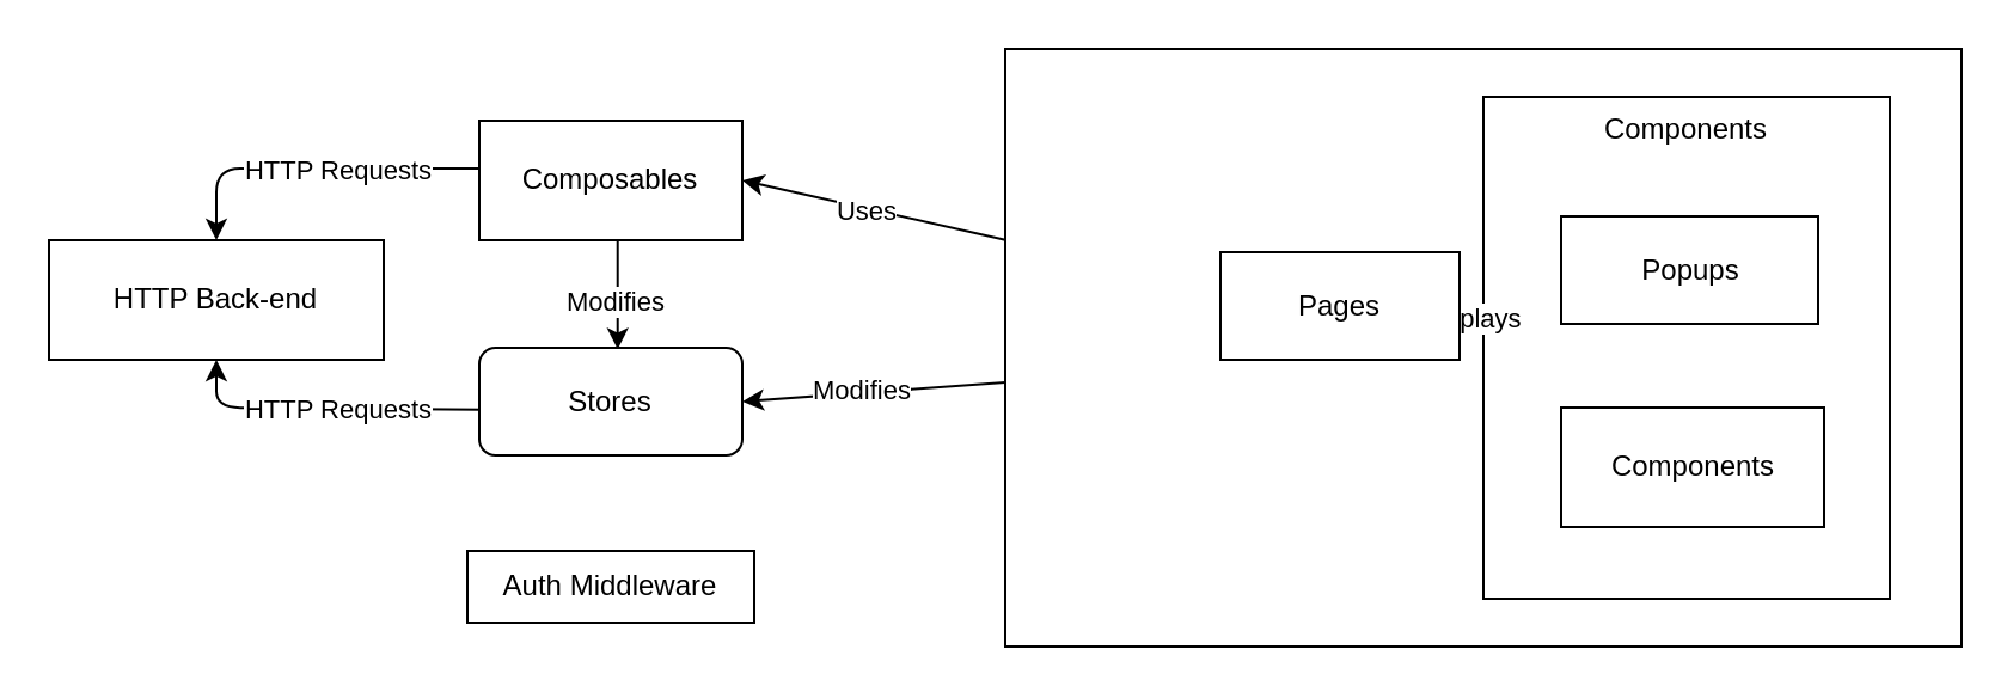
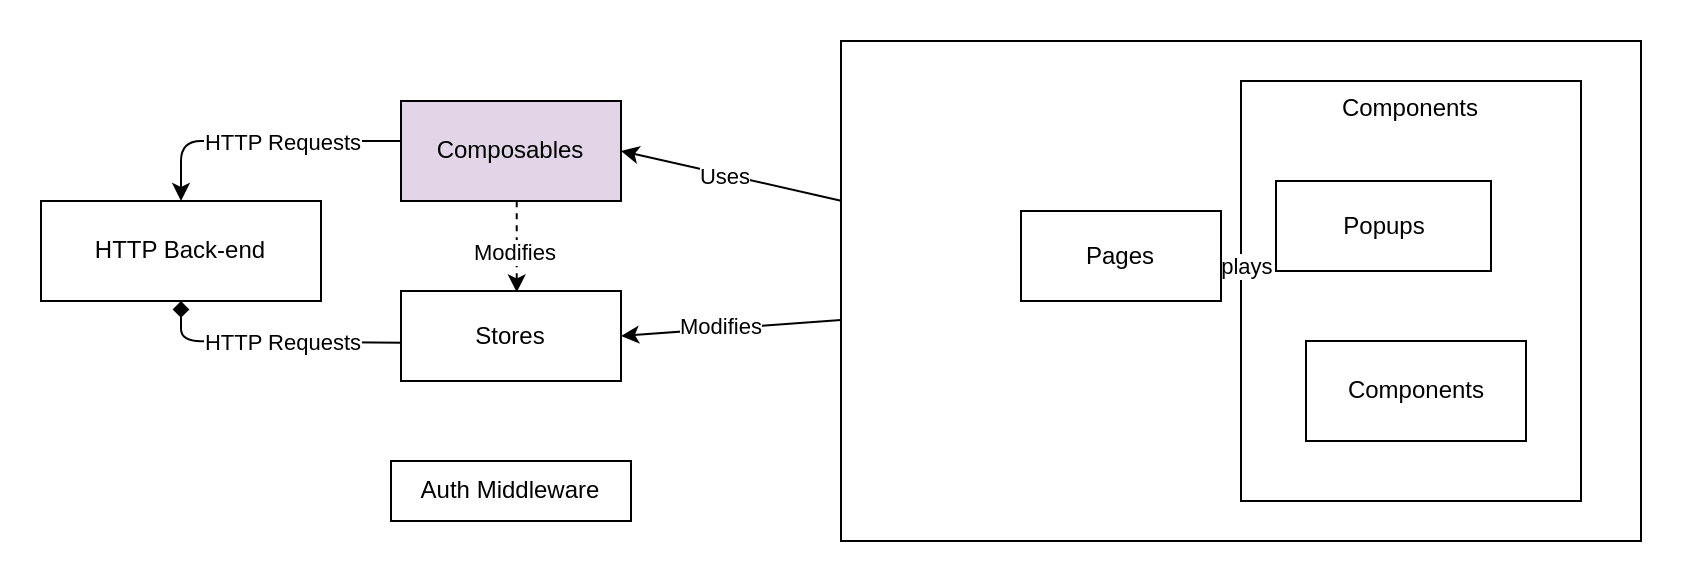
  <mxCell id="0" />
  <mxCell id="1" parent="0" />
  <mxCell id="2" style="edgeStyle=none;html=1;entryX=1;entryY=0.5;entryDx=0;entryDy=0;" parent="1" source="4" target="8" edge="1"><mxGeometry relative="1" as="geometry" /></mxCell>
  <mxCell id="3" value="Uses" style="edgeLabel;html=1;align=center;verticalAlign=middle;resizable=0;points=[];" parent="2" vertex="1" connectable="0"><mxGeometry x="-0.386" y="4" relative="1" as="geometry"><mxPoint x="-23" y="-9" as="offset" /></mxGeometry></mxCell>
  <mxCell id="4" value="" style="whiteSpace=wrap;html=1;verticalAlign=top;" parent="1" vertex="1"><mxGeometry x="420" y="20" width="400" height="250" as="geometry" /></mxCell>
  <mxCell id="5" value="Components&lt;br&gt;" style="whiteSpace=wrap;html=1;verticalAlign=top;" parent="1" vertex="1"><mxGeometry x="620" y="40" width="170" height="210" as="geometry" /></mxCell>
  <mxCell id="6" style="edgeStyle=none;html=1;entryX=0.5;entryY=0;entryDx=0;entryDy=0;" parent="1" target="21" edge="1"><mxGeometry relative="1" as="geometry"><Array as="points"><mxPoint x="90" y="70" /></Array><mxPoint x="200" y="70" as="sourcePoint" /></mxGeometry></mxCell>
  <mxCell id="7" value="HTTP Requests" style="edgeLabel;html=1;align=center;verticalAlign=middle;resizable=0;points=[];" parent="6" vertex="1" connectable="0"><mxGeometry x="0.147" relative="1" as="geometry"><mxPoint x="20" as="offset" /></mxGeometry></mxCell>
- <mxCell id="8" value="Composables" style="whiteSpace=wrap;html=1;verticalAlign=middle;" parent="1" vertex="1"><mxGeometry x="200" y="50" width="110" height="50" as="geometry" /></mxCell>
- <mxCell id="9" style="edgeStyle=none;html=1;entryX=0.526;entryY=0.015;entryDx=0;entryDy=0;entryPerimeter=0;exitX=0.526;exitY=1.003;exitDx=0;exitDy=0;exitPerimeter=0;" parent="1" source="8" target="12" edge="1"><mxGeometry relative="1" as="geometry"><Array as="points" /></mxGeometry></mxCell>
+ <mxCell id="8" value="Composables" style="whiteSpace=wrap;html=1;verticalAlign=middle;fillColor=#e1d5e7;" parent="1" vertex="1"><mxGeometry x="200" y="50" width="110" height="50" as="geometry" /></mxCell>
+ <mxCell id="9" style="edgeStyle=none;html=1;entryX=0.526;entryY=0.015;entryDx=0;entryDy=0;entryPerimeter=0;exitX=0.526;exitY=1.003;exitDx=0;exitDy=0;exitPerimeter=0;dashed=1;" parent="1" source="8" target="12" edge="1"><mxGeometry relative="1" as="geometry"><Array as="points" /></mxGeometry></mxCell>
  <mxCell id="10" value="Modifies" style="edgeLabel;html=1;align=center;verticalAlign=middle;resizable=0;points=[];" parent="9" vertex="1" connectable="0"><mxGeometry x="0.1" y="-1" relative="1" as="geometry"><mxPoint as="offset" /></mxGeometry></mxCell>
- <mxCell id="11" style="edgeStyle=none;html=1;entryX=0.5;entryY=1;entryDx=0;entryDy=0;exitX=0.012;exitY=0.576;exitDx=0;exitDy=0;exitPerimeter=0;" parent="1" source="12" target="21" edge="1"><mxGeometry relative="1" as="geometry"><Array as="points"><mxPoint x="90" y="170" /></Array></mxGeometry></mxCell>
- <mxCell id="12" value="Stores&lt;br&gt;" style="whiteSpace=wrap;html=1;verticalAlign=middle;rounded=1;" parent="1" vertex="1"><mxGeometry x="200" y="145" width="110" height="45" as="geometry" /></mxCell>
+ <mxCell id="11" style="edgeStyle=none;html=1;entryX=0.5;entryY=1;entryDx=0;entryDy=0;exitX=0.012;exitY=0.576;exitDx=0;exitDy=0;exitPerimeter=0;endArrow=diamond;" parent="1" source="12" target="21" edge="1"><mxGeometry relative="1" as="geometry"><Array as="points"><mxPoint x="90" y="170" /></Array></mxGeometry></mxCell>
+ <mxCell id="12" value="Stores&lt;br&gt;" style="whiteSpace=wrap;html=1;verticalAlign=middle;" parent="1" vertex="1"><mxGeometry x="200" y="145" width="110" height="45" as="geometry" /></mxCell>
  <mxCell id="13" style="edgeStyle=none;html=1;" parent="1" source="15" target="5" edge="1"><mxGeometry relative="1" as="geometry" /></mxCell>
  <mxCell id="14" value="Displays" style="edgeLabel;html=1;align=center;verticalAlign=middle;resizable=0;points=[];" parent="13" vertex="1" connectable="0"><mxGeometry x="-0.24" y="2" relative="1" as="geometry"><mxPoint as="offset" /></mxGeometry></mxCell>
  <mxCell id="15" value="Pages&lt;br&gt;" style="whiteSpace=wrap;html=1;verticalAlign=middle;" parent="1" vertex="1"><mxGeometry x="510" y="105" width="100" height="45" as="geometry" /></mxCell>
  <mxCell id="16" value="Auth Middleware" style="whiteSpace=wrap;html=1;verticalAlign=middle;" parent="1" vertex="1"><mxGeometry x="195" y="230" width="120" height="30" as="geometry" /></mxCell>
  <mxCell id="17" style="edgeStyle=none;html=1;entryX=1;entryY=0.5;entryDx=0;entryDy=0;" parent="1" source="4" target="12" edge="1"><mxGeometry relative="1" as="geometry"><mxPoint x="263.12" y="105.18" as="sourcePoint" /><mxPoint x="263.12" y="155.9" as="targetPoint" /><Array as="points" /></mxGeometry></mxCell>
  <mxCell id="18" value="Modifies" style="edgeLabel;html=1;align=center;verticalAlign=middle;resizable=0;points=[];" parent="17" vertex="1" connectable="0"><mxGeometry x="0.1" y="-1" relative="1" as="geometry"><mxPoint as="offset" /></mxGeometry></mxCell>
- <mxCell id="19" value="Popups&lt;br&gt;" style="whiteSpace=wrap;html=1;verticalAlign=middle;" parent="1" vertex="1"><mxGeometry x="652.5" y="90" width="107.5" height="45" as="geometry" /></mxCell>
+ <mxCell id="19" value="Popups&lt;br&gt;" style="whiteSpace=wrap;html=1;verticalAlign=middle;" parent="1" vertex="1"><mxGeometry x="637.5" y="90" width="107.5" height="45" as="geometry" /></mxCell>
  <mxCell id="20" value="Components" style="whiteSpace=wrap;html=1;verticalAlign=middle;" parent="1" vertex="1"><mxGeometry x="652.5" y="170" width="110" height="50" as="geometry" /></mxCell>
  <mxCell id="21" value="HTTP Back-end" style="whiteSpace=wrap;html=1;" parent="1" vertex="1"><mxGeometry y="100" width="140" height="50" as="geometry" x="20" /></mxCell>
  <mxCell id="22" value="HTTP Requests" style="edgeLabel;html=1;align=center;verticalAlign=middle;resizable=0;points=[];" parent="1" vertex="1" connectable="0"><mxGeometry x="140.001" y="170.002" as="geometry" /></mxCell>
